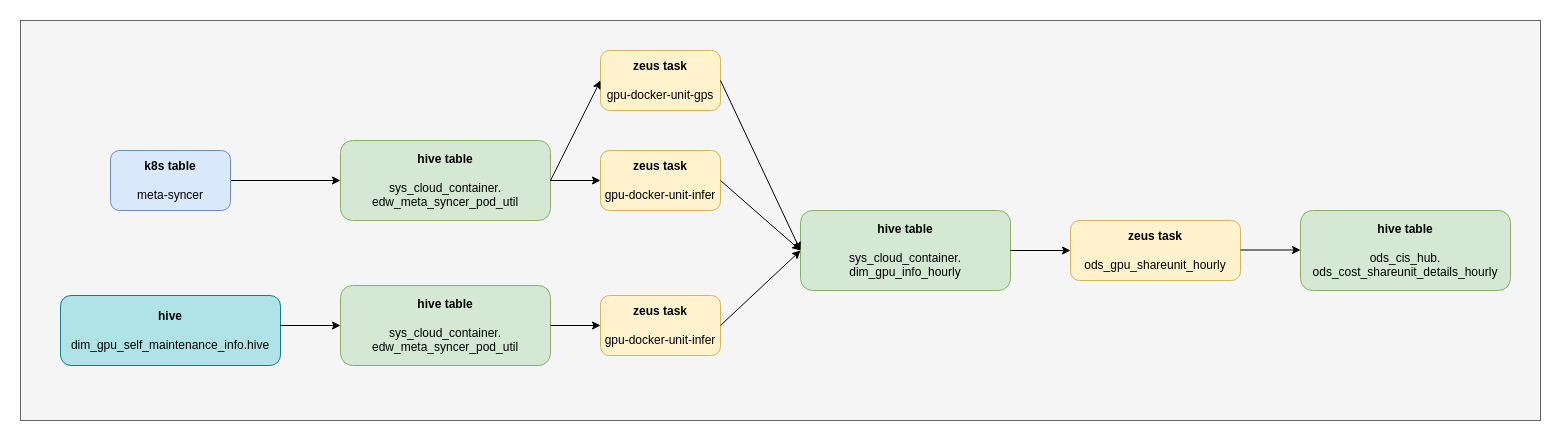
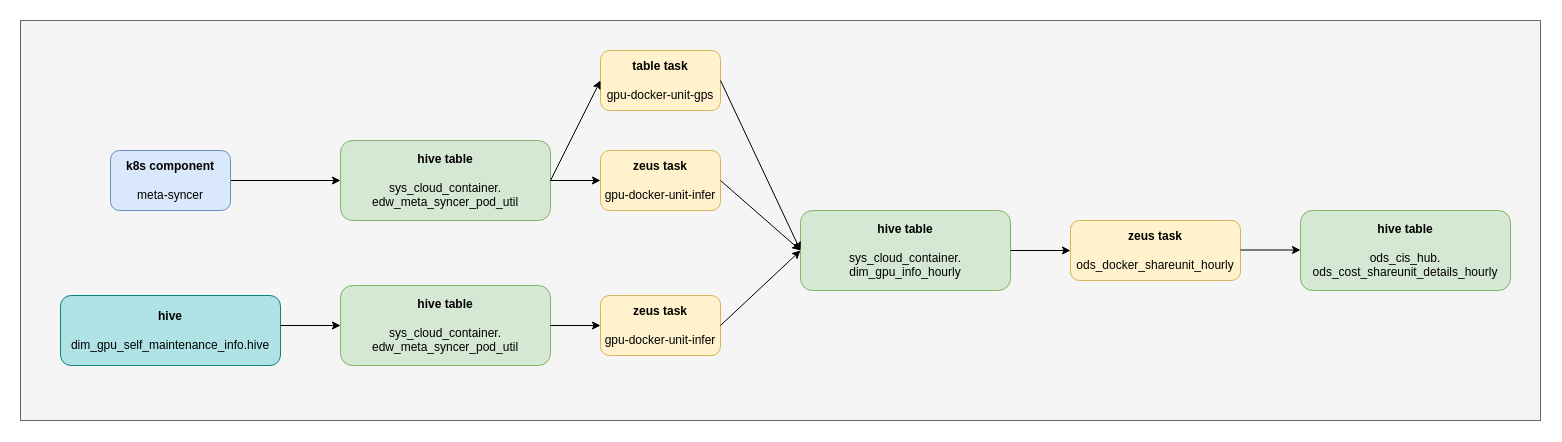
  <mxCell id="0" />
  <mxCell id="1" parent="0" />
  <mxCell id="2" value="" style="rounded=0;whiteSpace=wrap;html=1;fillColor=#f5f5f5;fontColor=#333333;strokeColor=#666666;" vertex="1" parent="1"><mxGeometry x="20" y="20" width="1520" height="400" as="geometry" /></mxCell>
  <mxCell id="3" value="&lt;b&gt;hive table&lt;/b&gt;&lt;br&gt;&lt;br&gt;sys_cloud_container.&lt;br&gt;edw_meta_syncer_pod_util" style="rounded=1;whiteSpace=wrap;html=1;fillColor=#d5e8d4;strokeColor=#82b366;" vertex="1" parent="1"><mxGeometry x="340" y="140" width="210" height="80" as="geometry" /></mxCell>
  <mxCell id="4" value="" style="endArrow=classic;html=1;rounded=0;exitX=1;exitY=0.5;exitDx=0;exitDy=0;entryX=0;entryY=0.5;entryDx=0;entryDy=0;" edge="1" parent="1" source="8" target="3"><mxGeometry width="50" height="50" relative="1" as="geometry"><mxPoint x="270" y="180" as="sourcePoint" /><mxPoint x="430" y="250" as="targetPoint" /></mxGeometry></mxCell>
  <mxCell id="5" value="&lt;b&gt;hive table&lt;/b&gt;&lt;br&gt;&lt;br&gt;sys_cloud_container.&lt;br&gt;dim_gpu_info_hourly" style="rounded=1;whiteSpace=wrap;html=1;fillColor=#d5e8d4;strokeColor=#82b366;" vertex="1" parent="1"><mxGeometry x="800" y="210" width="210" height="80" as="geometry" /></mxCell>
- <mxCell id="6" value="&lt;b&gt;zeus task&lt;/b&gt;&lt;br&gt;&lt;br&gt;gpu-docker-unit-gps" style="rounded=1;whiteSpace=wrap;html=1;fillColor=#fff2cc;strokeColor=#d6b656;" vertex="1" parent="1"><mxGeometry x="600" y="50" width="120" height="60" as="geometry" /></mxCell>
+ <mxCell id="6" value="&lt;b&gt;table task&lt;/b&gt;&lt;br&gt;&lt;br&gt;gpu-docker-unit-gps" style="rounded=1;whiteSpace=wrap;html=1;fillColor=#fff2cc;strokeColor=#d6b656;" vertex="1" parent="1"><mxGeometry x="600" y="50" width="120" height="60" as="geometry" /></mxCell>
  <mxCell id="7" value="&lt;b&gt;zeus task&lt;/b&gt;&lt;br&gt;&lt;br&gt;gpu-docker-unit-infer" style="rounded=1;whiteSpace=wrap;html=1;fillColor=#fff2cc;strokeColor=#d6b656;" vertex="1" parent="1"><mxGeometry x="600" y="150" width="120" height="60" as="geometry" /></mxCell>
- <mxCell id="8" value="&lt;b&gt;k8s table&lt;/b&gt;&lt;br&gt;&lt;br&gt;meta-syncer" style="rounded=1;whiteSpace=wrap;html=1;fillColor=#dae8fc;strokeColor=#6c8ebf;" vertex="1" parent="1"><mxGeometry x="110" y="150" width="120" height="60" as="geometry" /></mxCell>
+ <mxCell id="8" value="&lt;b&gt;k8s component&lt;/b&gt;&lt;br&gt;&lt;br&gt;meta-syncer" style="rounded=1;whiteSpace=wrap;html=1;fillColor=#dae8fc;strokeColor=#6c8ebf;" vertex="1" parent="1"><mxGeometry x="110" y="150" width="120" height="60" as="geometry" /></mxCell>
  <mxCell id="9" value="&lt;b&gt;hive&lt;/b&gt;&lt;br&gt;&lt;br&gt;dim_gpu_self_maintenance_info.hive" style="rounded=1;whiteSpace=wrap;html=1;fillColor=#b0e3e6;strokeColor=#0e8088;" vertex="1" parent="1"><mxGeometry x="60" y="295" width="220" height="70" as="geometry" /></mxCell>
  <mxCell id="10" value="&lt;b&gt;hive table&lt;/b&gt;&lt;br&gt;&lt;br&gt;sys_cloud_container.&lt;br&gt;edw_meta_syncer_pod_util" style="rounded=1;whiteSpace=wrap;html=1;fillColor=#d5e8d4;strokeColor=#82b366;" vertex="1" parent="1"><mxGeometry x="340" y="285" width="210" height="80" as="geometry" /></mxCell>
  <mxCell id="11" value="" style="endArrow=classic;html=1;rounded=0;" edge="1" parent="1"><mxGeometry width="50" height="50" relative="1" as="geometry"><mxPoint x="280" y="325" as="sourcePoint" /><mxPoint x="340" y="325" as="targetPoint" /></mxGeometry></mxCell>
  <mxCell id="12" value="" style="endArrow=classic;html=1;rounded=0;exitX=1;exitY=0.5;exitDx=0;exitDy=0;entryX=0;entryY=0.5;entryDx=0;entryDy=0;" edge="1" parent="1" source="3" target="7"><mxGeometry width="50" height="50" relative="1" as="geometry"><mxPoint x="240" y="190" as="sourcePoint" /><mxPoint x="350" y="190" as="targetPoint" /></mxGeometry></mxCell>
  <mxCell id="13" value="" style="endArrow=classic;html=1;rounded=0;entryX=0;entryY=0.5;entryDx=0;entryDy=0;" edge="1" parent="1" target="6"><mxGeometry width="50" height="50" relative="1" as="geometry"><mxPoint x="550" y="180" as="sourcePoint" /><mxPoint x="610" y="190" as="targetPoint" /></mxGeometry></mxCell>
  <mxCell id="14" value="&lt;b&gt;zeus task&lt;/b&gt;&lt;br&gt;&lt;br&gt;gpu-docker-unit-infer" style="rounded=1;whiteSpace=wrap;html=1;fillColor=#fff2cc;strokeColor=#d6b656;" vertex="1" parent="1"><mxGeometry x="600" y="295" width="120" height="60" as="geometry" /></mxCell>
  <mxCell id="15" value="" style="endArrow=classic;html=1;rounded=0;exitX=1;exitY=0.5;exitDx=0;exitDy=0;entryX=0;entryY=0.5;entryDx=0;entryDy=0;" edge="1" parent="1" source="10" target="14"><mxGeometry width="50" height="50" relative="1" as="geometry"><mxPoint x="560" y="190" as="sourcePoint" /><mxPoint x="610" y="190" as="targetPoint" /></mxGeometry></mxCell>
  <mxCell id="16" value="" style="endArrow=classic;html=1;rounded=0;exitX=1;exitY=0.5;exitDx=0;exitDy=0;" edge="1" parent="1" source="6"><mxGeometry width="50" height="50" relative="1" as="geometry"><mxPoint x="560" y="190" as="sourcePoint" /><mxPoint x="800" y="250" as="targetPoint" /></mxGeometry></mxCell>
  <mxCell id="17" value="" style="endArrow=classic;html=1;rounded=0;exitX=1;exitY=0.5;exitDx=0;exitDy=0;" edge="1" parent="1" source="7"><mxGeometry width="50" height="50" relative="1" as="geometry"><mxPoint x="560" y="190" as="sourcePoint" /><mxPoint x="800" y="250" as="targetPoint" /></mxGeometry></mxCell>
  <mxCell id="18" value="" style="endArrow=classic;html=1;rounded=0;exitX=1;exitY=0.5;exitDx=0;exitDy=0;" edge="1" parent="1" source="14"><mxGeometry width="50" height="50" relative="1" as="geometry"><mxPoint x="730" y="190" as="sourcePoint" /><mxPoint x="800" y="250" as="targetPoint" /></mxGeometry></mxCell>
- <mxCell id="19" value="&lt;b&gt;zeus task&lt;/b&gt;&lt;br&gt;&lt;br&gt;ods_gpu_shareunit_hourly" style="rounded=1;whiteSpace=wrap;html=1;fillColor=#fff2cc;strokeColor=#d6b656;" vertex="1" parent="1"><mxGeometry x="1070" y="220" width="170" height="60" as="geometry" /></mxCell>
+ <mxCell id="19" value="&lt;b&gt;zeus task&lt;/b&gt;&lt;br&gt;&lt;br&gt;ods_docker_shareunit_hourly" style="rounded=1;whiteSpace=wrap;html=1;fillColor=#fff2cc;strokeColor=#d6b656;" vertex="1" parent="1"><mxGeometry x="1070" y="220" width="170" height="60" as="geometry" /></mxCell>
  <mxCell id="20" value="" style="endArrow=classic;html=1;rounded=0;exitX=1;exitY=0.5;exitDx=0;exitDy=0;entryX=0;entryY=0.5;entryDx=0;entryDy=0;" edge="1" parent="1" source="5" target="19"><mxGeometry width="50" height="50" relative="1" as="geometry"><mxPoint x="560" y="190" as="sourcePoint" /><mxPoint x="610" y="190" as="targetPoint" /></mxGeometry></mxCell>
  <mxCell id="21" value="&lt;b&gt;hive table&lt;/b&gt;&lt;br&gt;&lt;br&gt;ods_cis_hub.&lt;br&gt;ods_cost_shareunit_details_hourly" style="rounded=1;whiteSpace=wrap;html=1;fillColor=#d5e8d4;strokeColor=#82b366;" vertex="1" parent="1"><mxGeometry x="1300" y="210" width="210" height="80" as="geometry" /></mxCell>
  <mxCell id="22" value="" style="endArrow=classic;html=1;rounded=0;exitX=1;exitY=0.5;exitDx=0;exitDy=0;entryX=0;entryY=0.5;entryDx=0;entryDy=0;" edge="1" parent="1"><mxGeometry width="50" height="50" relative="1" as="geometry"><mxPoint x="1240" y="249.5" as="sourcePoint" /><mxPoint x="1300" y="249.5" as="targetPoint" /></mxGeometry></mxCell>
